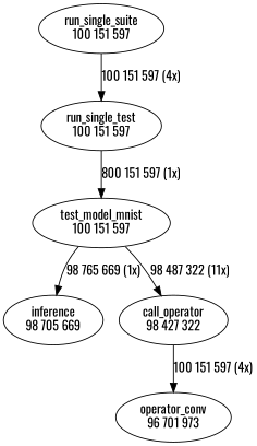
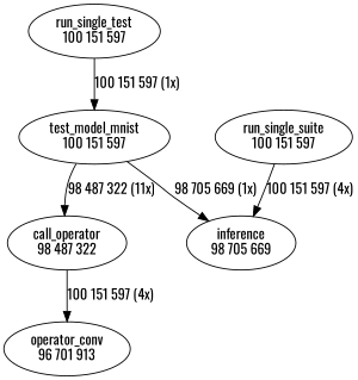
  digraph {
    fontname=Oswald
    node [fontname=Oswald]
    edge [fontname=Oswald weight=2]
    n1 [label="run_single_test\n100 151 597"]
    n2 [label="test_model_mnist\n100 151 597"]
    n3 [label="inference\n98 705 669"]
-   n4 [label="call_operator\n98 427 322"]
+   n4 [label="call_operator\n98 487 322"]
    n5 [label="run_single_suite\n100 151 597"]
-   n6 [label="operator_conv\n96 701 973"]
-   n1 -> n2 [label="800 151 597 (1x)"]
-   n2 -> n3 [label="98 765 669 (1x)"]
+   n6 [label="operator_conv\n96 701 913"]
+   n1 -> n2 [label="100 151 597 (1x)"]
+   n2 -> n3 [label="98 705 669 (1x)"]
    n2 -> n4 [label="98 487 322 (11x)"]
    n4 -> n6 [label="100 151 597 (4x)"]
-   n5 -> n1 [label="100 151 597 (4x)"]
+   n5 -> n3 [label="100 151 597 (4x)"]
  }
